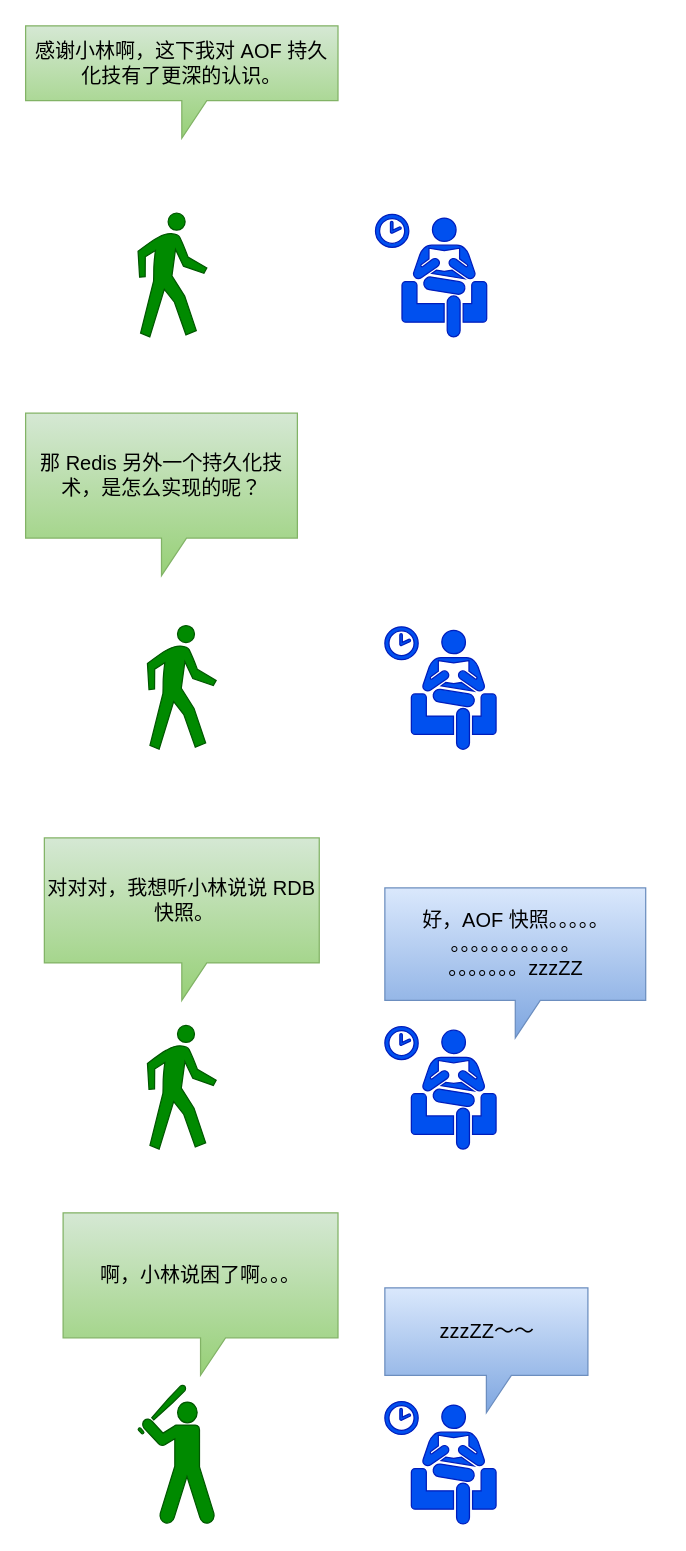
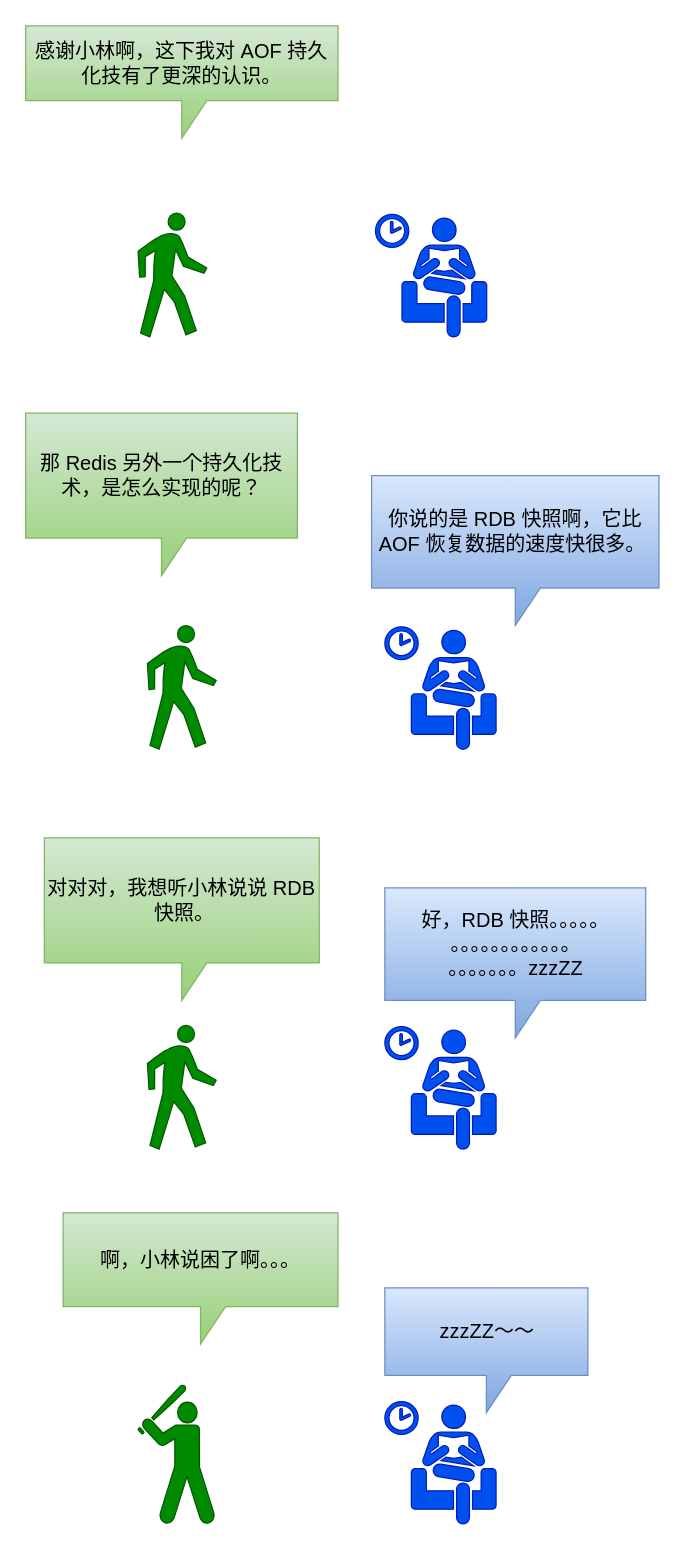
  <mxCell id="0" />
  <mxCell id="1" parent="0" />
  <mxCell id="2" value="" style="shape=mxgraph.signs.people.walking;html=1;pointerEvents=1;fillColor=#008a00;strokeColor=#005700;verticalLabelPosition=bottom;verticalAlign=top;align=center;fontColor=#ffffff;" vertex="1" parent="1"><mxGeometry x="110" y="170" width="55" height="99" as="geometry" /></mxCell>
  <mxCell id="3" value="" style="shape=mxgraph.signs.people.waiting_room_2;html=1;pointerEvents=1;fillColor=#0050ef;strokeColor=#001DBC;verticalLabelPosition=bottom;verticalAlign=top;align=center;fontColor=#ffffff;" vertex="1" parent="1"><mxGeometry x="300" y="171" width="89" height="98" as="geometry" /></mxCell>
  <mxCell id="4" value="感谢小林啊，这下我对 AOF 持久化技有了更深的认识。" style="shape=callout;whiteSpace=wrap;html=1;perimeter=calloutPerimeter;fontSize=16;fillColor=#d5e8d4;strokeColor=#82b366;gradientColor=#97d077;" vertex="1" parent="1"><mxGeometry x="20" y="20" width="250" height="90" as="geometry" /></mxCell>
  <mxCell id="5" value="" style="shape=mxgraph.signs.people.walking;html=1;pointerEvents=1;fillColor=#008a00;strokeColor=#005700;verticalLabelPosition=bottom;verticalAlign=top;align=center;fontColor=#ffffff;" vertex="1" parent="1"><mxGeometry x="117.5" y="500" width="55" height="99" as="geometry" /></mxCell>
  <mxCell id="6" value="" style="shape=mxgraph.signs.people.waiting_room_2;html=1;pointerEvents=1;fillColor=#0050ef;strokeColor=#001DBC;verticalLabelPosition=bottom;verticalAlign=top;align=center;fontColor=#ffffff;" vertex="1" parent="1"><mxGeometry x="307.5" y="501" width="89" height="98" as="geometry" /></mxCell>
  <mxCell id="7" value="那 Redis 另外一个持久化技术，是怎么实现的呢？" style="shape=callout;whiteSpace=wrap;html=1;perimeter=calloutPerimeter;fontSize=16;fillColor=#d5e8d4;strokeColor=#82b366;gradientColor=#97d077;" vertex="1" parent="1"><mxGeometry x="20" y="330" width="217.5" height="130" as="geometry" /></mxCell>
+ <mxCell id="8" value="你说的是&amp;nbsp;RDB 快照啊，它比 AOF 恢复数据的速度快很多。&amp;nbsp;" style="shape=callout;whiteSpace=wrap;html=1;perimeter=calloutPerimeter;fontSize=16;gradientColor=#7ea6e0;fillColor=#dae8fc;strokeColor=#6c8ebf;" vertex="1" parent="1"><mxGeometry x="296.88" y="380" width="230" height="120" as="geometry" /></mxCell>
  <mxCell id="9" value="" style="shape=mxgraph.signs.people.walking;html=1;pointerEvents=1;fillColor=#008a00;strokeColor=#005700;verticalLabelPosition=bottom;verticalAlign=top;align=center;fontColor=#ffffff;" vertex="1" parent="1"><mxGeometry x="117.5" y="820" width="55" height="99" as="geometry" /></mxCell>
  <mxCell id="10" value="" style="shape=mxgraph.signs.people.waiting_room_2;html=1;pointerEvents=1;fillColor=#0050ef;strokeColor=#001DBC;verticalLabelPosition=bottom;verticalAlign=top;align=center;fontColor=#ffffff;" vertex="1" parent="1"><mxGeometry x="307.5" y="821" width="89" height="98" as="geometry" /></mxCell>
  <mxCell id="11" value="对对对，我想听小林说说 RDB &amp;nbsp;快照。" style="shape=callout;whiteSpace=wrap;html=1;perimeter=calloutPerimeter;fontSize=16;fillColor=#d5e8d4;strokeColor=#82b366;gradientColor=#97d077;" vertex="1" parent="1"><mxGeometry x="35" y="670" width="220" height="130" as="geometry" /></mxCell>
- <mxCell id="12" value="好，AOF 快照。。。。。&lt;br&gt;。。。。。。。。。。。。&lt;br&gt;。。。。。。。zzzZZ" style="shape=callout;html=1;perimeter=calloutPerimeter;fontSize=16;gradientColor=#7ea6e0;fillColor=#dae8fc;strokeColor=#6c8ebf;align=center;whiteSpace=wrap;" vertex="1" parent="1"><mxGeometry x="307.5" y="710" width="208.75" height="120" as="geometry" /></mxCell>
+ <mxCell id="12" value="好，RDB 快照。。。。。&lt;br&gt;。。。。。。。。。。。。&lt;br&gt;。。。。。。。zzzZZ" style="shape=callout;html=1;perimeter=calloutPerimeter;fontSize=16;gradientColor=#7ea6e0;fillColor=#dae8fc;strokeColor=#6c8ebf;align=center;whiteSpace=wrap;" vertex="1" parent="1"><mxGeometry x="307.5" y="710" width="208.75" height="120" as="geometry" /></mxCell>
  <mxCell id="13" value="" style="shape=mxgraph.signs.people.waiting_room_2;html=1;pointerEvents=1;fillColor=#0050ef;strokeColor=#001DBC;verticalLabelPosition=bottom;verticalAlign=top;align=center;fontColor=#ffffff;" vertex="1" parent="1"><mxGeometry x="307.5" y="1121" width="89" height="98" as="geometry" /></mxCell>
- <mxCell id="14" value="啊，小林说困了啊。。。" style="shape=callout;whiteSpace=wrap;html=1;perimeter=calloutPerimeter;fontSize=16;fillColor=#d5e8d4;strokeColor=#82b366;gradientColor=#97d077;" vertex="1" parent="1"><mxGeometry x="50" y="970" width="220" height="130" as="geometry" /></mxCell>
+ <mxCell id="14" value="啊，小林说困了啊。。。" style="shape=callout;whiteSpace=wrap;html=1;perimeter=calloutPerimeter;fontSize=16;fillColor=#d5e8d4;strokeColor=#82b366;gradientColor=#97d077;" vertex="1" parent="1"><mxGeometry x="50" y="970" width="220" height="105" as="geometry" /></mxCell>
  <mxCell id="15" value="zzzZZ～～" style="shape=callout;html=1;perimeter=calloutPerimeter;fontSize=16;gradientColor=#7ea6e0;fillColor=#dae8fc;strokeColor=#6c8ebf;align=center;whiteSpace=wrap;" vertex="1" parent="1"><mxGeometry x="307.5" y="1030" width="162.5" height="100" as="geometry" /></mxCell>
  <mxCell id="16" value="" style="shape=mxgraph.signs.sports.baseball;html=1;pointerEvents=1;fillColor=#008a00;strokeColor=#005700;verticalLabelPosition=bottom;verticalAlign=top;align=center;fontColor=#ffffff;" vertex="1" parent="1"><mxGeometry x="110" y="1108" width="61.5" height="111" as="geometry" /></mxCell>
